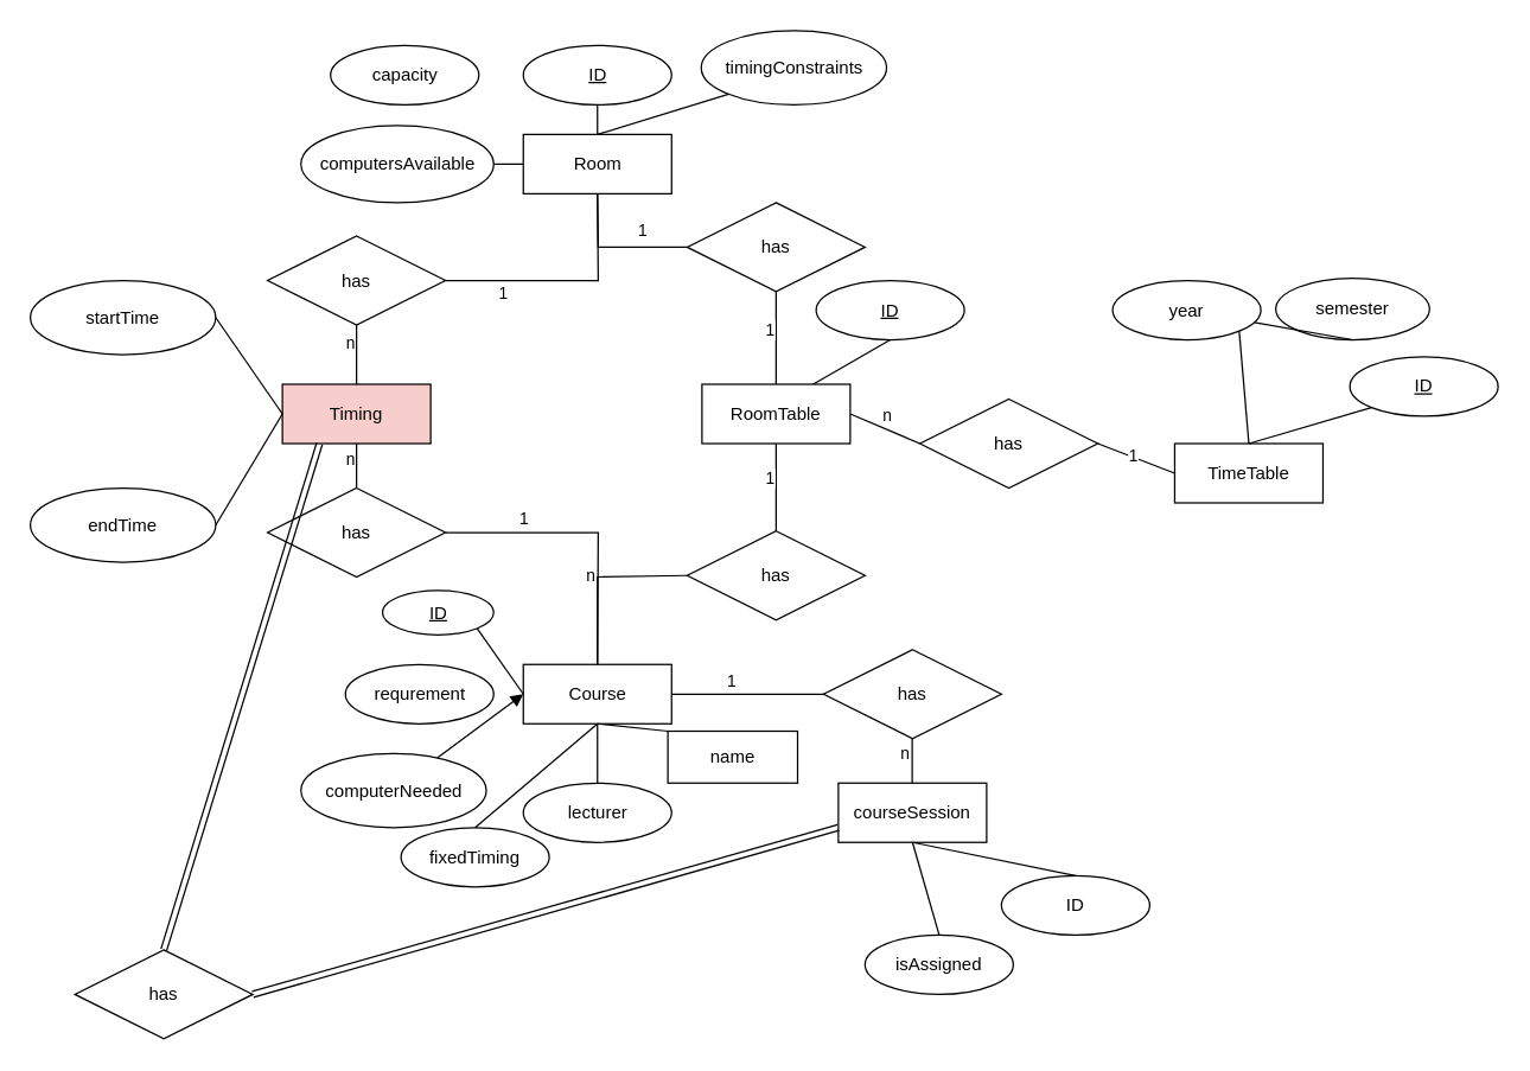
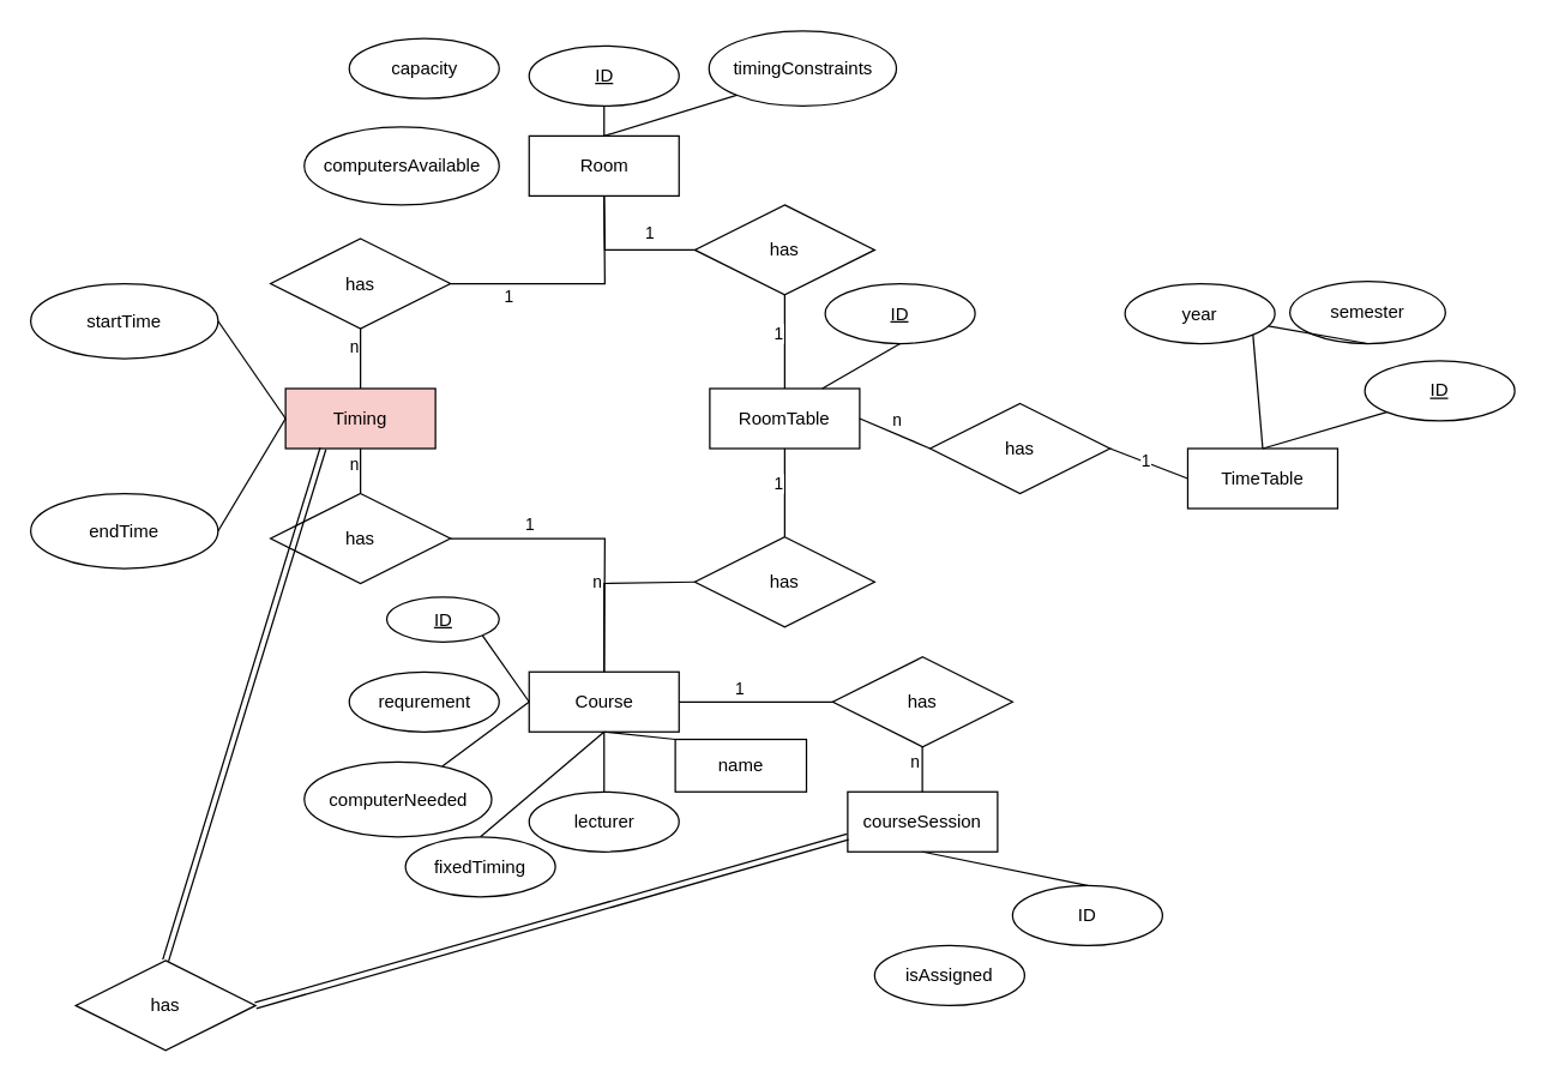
  <mxCell id="0" />
  <mxCell id="1" parent="0" />
  <mxCell id="2" value="Timing" style="whiteSpace=wrap;html=1;align=center;fillColor=#f8cecc;" parent="1" vertex="1"><mxGeometry x="190" y="258.5" width="100" height="40" as="geometry" /></mxCell>
  <mxCell id="3" value="startTime" style="ellipse;whiteSpace=wrap;html=1;align=center;" parent="1" vertex="1"><mxGeometry x="20" y="188.5" width="125" height="50" as="geometry" /></mxCell>
  <mxCell id="4" value="endTime" style="ellipse;whiteSpace=wrap;html=1;align=center;" parent="1" vertex="1"><mxGeometry x="20" y="328.5" width="125" height="50" as="geometry" /></mxCell>
  <mxCell id="5" value="TimeTable" style="whiteSpace=wrap;html=1;align=center;" parent="1" vertex="1"><mxGeometry x="791.87" y="298.5" width="100" height="40" as="geometry" /></mxCell>
  <mxCell id="6" value="RoomTable" style="whiteSpace=wrap;html=1;align=center;" parent="1" vertex="1"><mxGeometry x="473" y="258.5" width="100" height="40" as="geometry" /></mxCell>
  <mxCell id="7" value="has" style="shape=rhombus;perimeter=rhombusPerimeter;whiteSpace=wrap;html=1;align=center;" parent="1" vertex="1"><mxGeometry x="463" y="357.5" width="120" height="60" as="geometry" /></mxCell>
  <mxCell id="8" value="has" style="shape=rhombus;perimeter=rhombusPerimeter;whiteSpace=wrap;html=1;align=center;" parent="1" vertex="1"><mxGeometry x="463" y="136" width="120" height="60" as="geometry" /></mxCell>
  <mxCell id="9" value="Course" style="whiteSpace=wrap;html=1;align=center;container=0;" parent="1" vertex="1"><mxGeometry x="352.5" y="447.5" width="100" height="40" as="geometry" /></mxCell>
  <mxCell id="10" value="ID" style="ellipse;whiteSpace=wrap;html=1;align=center;fontStyle=4;container=0;" parent="1" vertex="1"><mxGeometry x="257.5" y="397.5" width="75" height="30" as="geometry" /></mxCell>
  <mxCell id="11" value="lecturer" style="ellipse;whiteSpace=wrap;html=1;align=center;container=0;" parent="1" vertex="1"><mxGeometry x="352.5" y="527.5" width="100" height="40" as="geometry" /></mxCell>
  <mxCell id="12" value="name" style="whiteSpace=wrap;html=1;align=center;container=0;rounded=0;" parent="1" vertex="1"><mxGeometry x="450" y="492.5" width="87.5" height="35" as="geometry" /></mxCell>
  <mxCell id="13" value="computerNeeded" style="ellipse;whiteSpace=wrap;html=1;align=center;container=0;" parent="1" vertex="1"><mxGeometry x="202.5" y="507.5" width="125" height="50" as="geometry" /></mxCell>
  <mxCell id="14" value="requrement" style="ellipse;whiteSpace=wrap;html=1;align=center;container=0;" parent="1" vertex="1"><mxGeometry x="232.5" y="447.5" width="100" height="40" as="geometry" /></mxCell>
- <mxCell id="15" value="" style="endArrow=block;html=1;rounded=0;entryX=0;entryY=0.5;entryDx=0;entryDy=0;" parent="1" source="13" target="9" edge="1"><mxGeometry relative="1" as="geometry"><mxPoint x="342.5" y="477.5" as="sourcePoint" /><mxPoint x="362.5" y="477.5" as="targetPoint" /></mxGeometry></mxCell>
+ <mxCell id="15" value="" style="endArrow=none;html=1;rounded=0;entryX=0;entryY=0.5;entryDx=0;entryDy=0;" parent="1" source="13" target="9" edge="1"><mxGeometry relative="1" as="geometry"><mxPoint x="342.5" y="477.5" as="sourcePoint" /><mxPoint x="362.5" y="477.5" as="targetPoint" /></mxGeometry></mxCell>
  <mxCell id="16" value="" style="endArrow=none;html=1;rounded=0;exitX=0.5;exitY=0;exitDx=0;exitDy=0;entryX=0.5;entryY=1;entryDx=0;entryDy=0;" parent="1" source="11" target="9" edge="1"><mxGeometry relative="1" as="geometry"><mxPoint x="362.5" y="497.5" as="sourcePoint" /><mxPoint x="382.5" y="497.5" as="targetPoint" /></mxGeometry></mxCell>
  <mxCell id="17" value="" style="endArrow=none;html=1;rounded=0;exitX=0.5;exitY=1;exitDx=0;exitDy=0;entryX=0;entryY=0;entryDx=0;entryDy=0;" parent="1" source="9" target="12" edge="1"><mxGeometry relative="1" as="geometry"><mxPoint x="372.5" y="507.5" as="sourcePoint" /><mxPoint x="392.5" y="507.5" as="targetPoint" /></mxGeometry></mxCell>
  <mxCell id="18" value="" style="endArrow=none;html=1;rounded=0;exitX=1;exitY=1;exitDx=0;exitDy=0;entryX=0;entryY=0.5;entryDx=0;entryDy=0;" parent="1" source="10" target="9" edge="1"><mxGeometry relative="1" as="geometry"><mxPoint x="382.5" y="517.5" as="sourcePoint" /><mxPoint x="402.5" y="517.5" as="targetPoint" /></mxGeometry></mxCell>
  <mxCell id="19" value="Room" style="whiteSpace=wrap;html=1;align=center;container=0;" parent="1" vertex="1"><mxGeometry x="352.5" y="90" width="100" height="40" as="geometry" /></mxCell>
  <mxCell id="20" value="ID" style="ellipse;whiteSpace=wrap;html=1;align=center;fontStyle=4;container=0;" parent="1" vertex="1"><mxGeometry x="352.5" y="30" width="100" height="40" as="geometry" /></mxCell>
- <mxCell id="21" value="capacity" style="ellipse;whiteSpace=wrap;html=1;align=center;container=0;" parent="1" vertex="1"><mxGeometry x="222.5" y="30" width="100" height="40" as="geometry" /></mxCell>
+ <mxCell id="21" value="capacity" style="ellipse;whiteSpace=wrap;html=1;align=center;container=0;" parent="1" vertex="1"><mxGeometry x="232.5" y="25" width="100" height="40" as="geometry" /></mxCell>
  <mxCell id="22" value="computersAvailable" style="ellipse;whiteSpace=wrap;html=1;align=center;container=0;" parent="1" vertex="1"><mxGeometry x="202.5" y="84" width="130" height="52" as="geometry" /></mxCell>
  <mxCell id="23" value="timingConstraints" style="ellipse;whiteSpace=wrap;html=1;align=center;container=0;" parent="1" vertex="1"><mxGeometry x="472.5" y="20" width="125" height="50" as="geometry" /></mxCell>
  <mxCell id="24" value="" style="endArrow=none;html=1;rounded=0;exitX=0.5;exitY=1;exitDx=0;exitDy=0;" parent="1" source="20" target="19" edge="1"><mxGeometry relative="1" as="geometry"><mxPoint x="382.5" y="130" as="sourcePoint" /><mxPoint x="542.5" y="130" as="targetPoint" /></mxGeometry></mxCell>
  <mxCell id="25" value="" style="endArrow=none;html=1;rounded=0;exitX=0;exitY=1;exitDx=0;exitDy=0;" parent="1" source="23" edge="1"><mxGeometry relative="1" as="geometry"><mxPoint x="502.5" y="90" as="sourcePoint" /><mxPoint x="402.5" y="90" as="targetPoint" /></mxGeometry></mxCell>
- <mxCell id="26" value="" style="endArrow=none;html=1;rounded=0;exitX=1;exitY=0.5;exitDx=0;exitDy=0;entryX=0;entryY=0.5;entryDx=0;entryDy=0;" parent="1" source="22" target="19" edge="1"><mxGeometry relative="1" as="geometry"><mxPoint x="432.5" y="100" as="sourcePoint" /><mxPoint x="432.5" y="120" as="targetPoint" /></mxGeometry></mxCell>
  <mxCell id="27" value="" style="endArrow=none;html=1;rounded=0;exitX=0;exitY=0.5;exitDx=0;exitDy=0;entryX=0.5;entryY=1;entryDx=0;entryDy=0;" parent="1" source="8" target="19" edge="1"><mxGeometry relative="1" as="geometry"><mxPoint x="604.25" y="130" as="sourcePoint" /><mxPoint x="515.75" y="157" as="targetPoint" /><Array as="points"><mxPoint x="403" y="166" /></Array></mxGeometry></mxCell>
  <mxCell id="28" value="1" style="edgeLabel;html=1;align=center;verticalAlign=middle;resizable=0;points=[];" parent="27" vertex="1" connectable="0"><mxGeometry x="0.12" y="-3" relative="1" as="geometry"><mxPoint x="23" y="-9" as="offset" /></mxGeometry></mxCell>
  <mxCell id="29" value="" style="endArrow=none;html=1;rounded=0;exitX=0.5;exitY=1;exitDx=0;exitDy=0;entryX=0.5;entryY=0;entryDx=0;entryDy=0;" parent="1" source="8" target="6" edge="1"><mxGeometry relative="1" as="geometry"><mxPoint x="376" y="198.5" as="sourcePoint" /><mxPoint x="376" y="162.5" as="targetPoint" /><Array as="points"><mxPoint x="523" y="218.5" /></Array></mxGeometry></mxCell>
  <mxCell id="30" value="1" style="edgeLabel;html=1;align=center;verticalAlign=middle;resizable=0;points=[];" parent="29" vertex="1" connectable="0"><mxGeometry x="0.124" relative="1" as="geometry"><mxPoint x="-5" y="-10" as="offset" /></mxGeometry></mxCell>
  <mxCell id="31" value="" style="endArrow=none;html=1;rounded=0;exitX=0.5;exitY=0;exitDx=0;exitDy=0;entryX=0.5;entryY=1;entryDx=0;entryDy=0;" parent="1" source="7" target="6" edge="1"><mxGeometry relative="1" as="geometry"><mxPoint x="449.5" y="338.5" as="sourcePoint" /><mxPoint x="546.5" y="378.5" as="targetPoint" /><Array as="points" /></mxGeometry></mxCell>
  <mxCell id="32" value="1" style="edgeLabel;html=1;align=center;verticalAlign=middle;resizable=0;points=[];" parent="31" vertex="1" connectable="0"><mxGeometry x="0.124" relative="1" as="geometry"><mxPoint x="-5" y="-3" as="offset" /></mxGeometry></mxCell>
  <mxCell id="33" value="" style="endArrow=none;html=1;rounded=0;exitX=0;exitY=0.5;exitDx=0;exitDy=0;" parent="1" source="7" target="9" edge="1"><mxGeometry relative="1" as="geometry"><mxPoint x="472.5" y="377.5" as="sourcePoint" /><mxPoint x="572.5" y="338.5" as="targetPoint" /><Array as="points"><mxPoint x="402.5" y="388.5" /></Array></mxGeometry></mxCell>
  <mxCell id="34" value="n" style="edgeLabel;html=1;align=center;verticalAlign=middle;resizable=0;points=[];" parent="33" vertex="1" connectable="0"><mxGeometry x="0.124" relative="1" as="geometry"><mxPoint x="-5" y="-7" as="offset" /></mxGeometry></mxCell>
  <mxCell id="35" value="has" style="shape=rhombus;perimeter=rhombusPerimeter;whiteSpace=wrap;html=1;align=center;" parent="1" vertex="1"><mxGeometry x="620" y="268.5" width="120" height="60" as="geometry" /></mxCell>
  <mxCell id="36" value="courseSession" style="whiteSpace=wrap;html=1;align=center;container=0;" parent="1" vertex="1"><mxGeometry x="565" y="527.5" width="100" height="40" as="geometry" /></mxCell>
  <mxCell id="37" value="ID" style="ellipse;whiteSpace=wrap;html=1;align=center;container=0;" parent="1" vertex="1"><mxGeometry x="675" y="590" width="100" height="40" as="geometry" /></mxCell>
  <mxCell id="38" value="" style="endArrow=none;html=1;rounded=0;exitX=0.5;exitY=0;exitDx=0;exitDy=0;entryX=0.5;entryY=1;entryDx=0;entryDy=0;" parent="1" source="37" target="36" edge="1"><mxGeometry relative="1" as="geometry"><mxPoint x="565" y="567.5" as="sourcePoint" /><mxPoint x="605" y="557.5" as="targetPoint" /></mxGeometry></mxCell>
  <mxCell id="39" value="has" style="shape=rhombus;perimeter=rhombusPerimeter;whiteSpace=wrap;html=1;align=center;" parent="1" vertex="1"><mxGeometry x="555" y="437.5" width="120" height="60" as="geometry" /></mxCell>
  <mxCell id="40" value="" style="endArrow=none;html=1;rounded=0;exitX=0.5;exitY=0;exitDx=0;exitDy=0;entryX=0.5;entryY=1;entryDx=0;entryDy=0;" parent="1" edge="1"><mxGeometry relative="1" as="geometry"><mxPoint x="614.8" y="527.5" as="sourcePoint" /><mxPoint x="614.8" y="497.5" as="targetPoint" /><Array as="points" /></mxGeometry></mxCell>
  <mxCell id="41" value="n" style="edgeLabel;html=1;align=center;verticalAlign=middle;resizable=0;points=[];" parent="40" vertex="1" connectable="0"><mxGeometry x="0.124" relative="1" as="geometry"><mxPoint x="-5" y="-3" as="offset" /></mxGeometry></mxCell>
  <mxCell id="42" value="" style="endArrow=none;html=1;rounded=0;exitX=0;exitY=0.5;exitDx=0;exitDy=0;entryX=1;entryY=0.5;entryDx=0;entryDy=0;" parent="1" source="39" target="9" edge="1"><mxGeometry relative="1" as="geometry"><mxPoint x="582.5" y="446.5" as="sourcePoint" /><mxPoint x="512.5" y="516.5" as="targetPoint" /><Array as="points" /></mxGeometry></mxCell>
  <mxCell id="43" value="1" style="edgeLabel;html=1;align=center;verticalAlign=middle;resizable=0;points=[];" parent="42" vertex="1" connectable="0"><mxGeometry x="0.124" relative="1" as="geometry"><mxPoint x="-5" y="-9" as="offset" /></mxGeometry></mxCell>
  <mxCell id="44" value="has" style="shape=rhombus;perimeter=rhombusPerimeter;whiteSpace=wrap;html=1;align=center;" parent="1" vertex="1"><mxGeometry x="180" y="328.5" width="120" height="60" as="geometry" /></mxCell>
  <mxCell id="45" value="has" style="shape=rhombus;perimeter=rhombusPerimeter;whiteSpace=wrap;html=1;align=center;" parent="1" vertex="1"><mxGeometry x="180" y="158.5" width="120" height="60" as="geometry" /></mxCell>
  <mxCell id="46" value="" style="endArrow=none;html=1;rounded=0;exitX=1;exitY=0.5;exitDx=0;exitDy=0;entryX=0.5;entryY=1;entryDx=0;entryDy=0;" parent="1" source="45" target="19" edge="1"><mxGeometry relative="1" as="geometry"><mxPoint x="223.75" y="152.5" as="sourcePoint" /><mxPoint x="22.5" y="152.5" as="targetPoint" /><Array as="points"><mxPoint x="403" y="188.5" /></Array></mxGeometry></mxCell>
  <mxCell id="47" value="1" style="edgeLabel;html=1;align=center;verticalAlign=middle;resizable=0;points=[];" parent="46" vertex="1" connectable="0"><mxGeometry x="0.12" y="-3" relative="1" as="geometry"><mxPoint x="-52" y="5" as="offset" /></mxGeometry></mxCell>
  <mxCell id="48" value="" style="endArrow=none;html=1;rounded=0;exitX=0.5;exitY=1;exitDx=0;exitDy=0;entryX=0.5;entryY=0;entryDx=0;entryDy=0;" parent="1" source="45" target="2" edge="1"><mxGeometry relative="1" as="geometry"><mxPoint x="93" y="198.5" as="sourcePoint" /><mxPoint x="240" y="258.5" as="targetPoint" /><Array as="points"><mxPoint x="240" y="218.5" /></Array></mxGeometry></mxCell>
  <mxCell id="49" value="n" style="edgeLabel;html=1;align=center;verticalAlign=middle;resizable=0;points=[];" parent="48" vertex="1" connectable="0"><mxGeometry x="0.124" relative="1" as="geometry"><mxPoint x="-5" y="-10" as="offset" /></mxGeometry></mxCell>
  <mxCell id="50" value="" style="endArrow=none;html=1;rounded=0;exitX=0.5;exitY=0;exitDx=0;exitDy=0;entryX=0.5;entryY=1;entryDx=0;entryDy=0;" parent="1" source="44" target="2" edge="1"><mxGeometry relative="1" as="geometry"><mxPoint x="166.5" y="338.5" as="sourcePoint" /><mxPoint x="240" y="298.5" as="targetPoint" /><Array as="points" /></mxGeometry></mxCell>
  <mxCell id="51" value="n" style="edgeLabel;html=1;align=center;verticalAlign=middle;resizable=0;points=[];" parent="50" vertex="1" connectable="0"><mxGeometry x="0.124" relative="1" as="geometry"><mxPoint x="-5" y="-3" as="offset" /></mxGeometry></mxCell>
  <mxCell id="52" value="" style="endArrow=none;html=1;rounded=0;entryX=0.5;entryY=0;entryDx=0;entryDy=0;exitX=1;exitY=0.5;exitDx=0;exitDy=0;" parent="1" source="44" target="9" edge="1"><mxGeometry relative="1" as="geometry"><mxPoint x="320" y="338.5" as="sourcePoint" /><mxPoint x="47" y="397.5" as="targetPoint" /><Array as="points"><mxPoint x="403" y="358.5" /></Array></mxGeometry></mxCell>
  <mxCell id="53" value="1" style="edgeLabel;html=1;align=center;verticalAlign=middle;resizable=0;points=[];" parent="52" vertex="1" connectable="0"><mxGeometry x="0.124" relative="1" as="geometry"><mxPoint x="-50" y="-15" as="offset" /></mxGeometry></mxCell>
  <mxCell id="54" value="" style="endArrow=none;html=1;rounded=0;exitX=1;exitY=0.5;exitDx=0;exitDy=0;entryX=0;entryY=0.5;entryDx=0;entryDy=0;" parent="1" source="35" target="5" edge="1"><mxGeometry relative="1" as="geometry"><mxPoint x="533" y="367.5" as="sourcePoint" /><mxPoint x="533" y="308.5" as="targetPoint" /><Array as="points" /></mxGeometry></mxCell>
  <mxCell id="55" value="1" style="edgeLabel;html=1;align=center;verticalAlign=middle;resizable=0;points=[];" parent="54" vertex="1" connectable="0"><mxGeometry x="0.124" relative="1" as="geometry"><mxPoint x="-5" y="-3" as="offset" /></mxGeometry></mxCell>
  <mxCell id="56" value="" style="endArrow=none;html=1;rounded=0;exitX=1;exitY=0.5;exitDx=0;exitDy=0;entryX=0;entryY=0.5;entryDx=0;entryDy=0;" parent="1" source="6" target="35" edge="1"><mxGeometry relative="1" as="geometry"><mxPoint x="760" y="288.5" as="sourcePoint" /><mxPoint x="847" y="288.5" as="targetPoint" /><Array as="points" /></mxGeometry></mxCell>
  <mxCell id="57" value="n" style="edgeLabel;html=1;align=center;verticalAlign=middle;resizable=0;points=[];" parent="56" vertex="1" connectable="0"><mxGeometry x="0.124" relative="1" as="geometry"><mxPoint x="-2" y="-10" as="offset" /></mxGeometry></mxCell>
  <mxCell id="58" value="" style="endArrow=none;html=1;rounded=0;exitX=0;exitY=0.5;exitDx=0;exitDy=0;entryX=1;entryY=0.5;entryDx=0;entryDy=0;" parent="1" source="2" target="3" edge="1"><mxGeometry relative="1" as="geometry"><mxPoint x="415" y="268.5" as="sourcePoint" /><mxPoint x="370" y="268.5" as="targetPoint" /></mxGeometry></mxCell>
  <mxCell id="59" value="" style="endArrow=none;html=1;rounded=0;exitX=0;exitY=0.5;exitDx=0;exitDy=0;entryX=1;entryY=0.5;entryDx=0;entryDy=0;" parent="1" source="2" target="4" edge="1"><mxGeometry relative="1" as="geometry"><mxPoint x="210" y="298.5" as="sourcePoint" /><mxPoint x="165" y="298.5" as="targetPoint" /></mxGeometry></mxCell>
  <mxCell id="60" value="ID" style="ellipse;whiteSpace=wrap;html=1;align=center;fontStyle=4;container=0;" parent="1" vertex="1"><mxGeometry x="910" y="240" width="100" height="40" as="geometry" /></mxCell>
  <mxCell id="61" value="year" style="ellipse;whiteSpace=wrap;html=1;align=center;container=0;" parent="1" vertex="1"><mxGeometry x="750" y="188.5" width="100" height="40" as="geometry" /></mxCell>
  <mxCell id="62" value="semester" style="ellipse;whiteSpace=wrap;html=1;align=center;container=0;" parent="1" vertex="1"><mxGeometry x="860" y="187" width="103.75" height="41.5" as="geometry" /></mxCell>
  <mxCell id="63" value="" style="endArrow=none;html=1;rounded=0;exitX=0;exitY=1;exitDx=0;exitDy=0;entryX=0.5;entryY=0;entryDx=0;entryDy=0;" parent="1" source="60" target="5" edge="1"><mxGeometry relative="1" as="geometry"><mxPoint x="890" y="194" as="sourcePoint" /><mxPoint x="910.5" y="154.5" as="targetPoint" /></mxGeometry></mxCell>
  <mxCell id="64" value="" style="endArrow=none;html=1;rounded=0;exitX=0.5;exitY=1;exitDx=0;exitDy=0;" parent="1" source="62" target="61" edge="1"><mxGeometry relative="1" as="geometry"><mxPoint x="1010" y="154" as="sourcePoint" /><mxPoint x="910" y="154" as="targetPoint" /></mxGeometry></mxCell>
  <mxCell id="65" value="" style="endArrow=none;html=1;rounded=0;exitX=1;exitY=1;exitDx=0;exitDy=0;entryX=0.5;entryY=0;entryDx=0;entryDy=0;" parent="1" source="61" target="5" edge="1"><mxGeometry relative="1" as="geometry"><mxPoint x="850" y="228.5" as="sourcePoint" /><mxPoint x="850" y="268.5" as="targetPoint" /></mxGeometry></mxCell>
  <mxCell id="66" value="ID" style="ellipse;whiteSpace=wrap;html=1;align=center;fontStyle=4;container=0;" parent="1" vertex="1"><mxGeometry x="550" y="188.5" width="100" height="40" as="geometry" /></mxCell>
  <mxCell id="67" value="" style="endArrow=none;html=1;rounded=0;exitX=0.75;exitY=0;exitDx=0;exitDy=0;entryX=0.5;entryY=1;entryDx=0;entryDy=0;" parent="1" source="6" target="66" edge="1"><mxGeometry relative="1" as="geometry"><mxPoint x="463" y="297.5" as="sourcePoint" /><mxPoint x="403" y="357.5" as="targetPoint" /><Array as="points" /></mxGeometry></mxCell>
  <mxCell id="68" value="fixedTiming" style="ellipse;whiteSpace=wrap;html=1;align=center;container=0;" parent="1" vertex="1"><mxGeometry x="270" y="557.5" width="100" height="40" as="geometry" /></mxCell>
  <mxCell id="69" value="" style="endArrow=none;html=1;rounded=0;entryX=0.5;entryY=1;entryDx=0;entryDy=0;exitX=0.5;exitY=0;exitDx=0;exitDy=0;" parent="1" source="68" target="9" edge="1"><mxGeometry relative="1" as="geometry"><mxPoint x="312" y="540.5" as="sourcePoint" /><mxPoint x="370" y="497.5" as="targetPoint" /></mxGeometry></mxCell>
  <mxCell id="70" value="isAssigned" style="ellipse;whiteSpace=wrap;html=1;align=center;container=0;" vertex="1" parent="1"><mxGeometry x="583" y="630" width="100" height="40" as="geometry" /></mxCell>
- <mxCell id="71" value="" style="endArrow=none;html=1;rounded=0;exitX=0.5;exitY=0;exitDx=0;exitDy=0;entryX=0.5;entryY=1;entryDx=0;entryDy=0;" edge="1" parent="1" source="70" target="36"><mxGeometry relative="1" as="geometry"><mxPoint x="652.5" y="609.5" as="sourcePoint" /><mxPoint x="702.5" y="610" as="targetPoint" /></mxGeometry></mxCell>
  <mxCell id="72" value="has" style="shape=rhombus;perimeter=rhombusPerimeter;whiteSpace=wrap;html=1;align=center;" vertex="1" parent="1"><mxGeometry x="50" y="640" width="120" height="60" as="geometry" /></mxCell>
  <mxCell id="73" value="" style="endArrow=none;html=1;rounded=0;exitX=0;exitY=0.75;exitDx=0;exitDy=0;entryX=1;entryY=0.5;entryDx=0;entryDy=0;shape=link;" edge="1" parent="1" source="36" target="72"><mxGeometry relative="1" as="geometry"><mxPoint x="418" y="722" as="sourcePoint" /><mxPoint x="400" y="660" as="targetPoint" /></mxGeometry></mxCell>
  <mxCell id="74" value="" style="endArrow=none;html=1;rounded=0;exitX=0.5;exitY=0;exitDx=0;exitDy=0;entryX=0.25;entryY=1;entryDx=0;entryDy=0;shape=link;" edge="1" parent="1" source="72" target="2"><mxGeometry relative="1" as="geometry"><mxPoint x="575" y="568" as="sourcePoint" /><mxPoint x="180" y="680" as="targetPoint" /></mxGeometry></mxCell>
